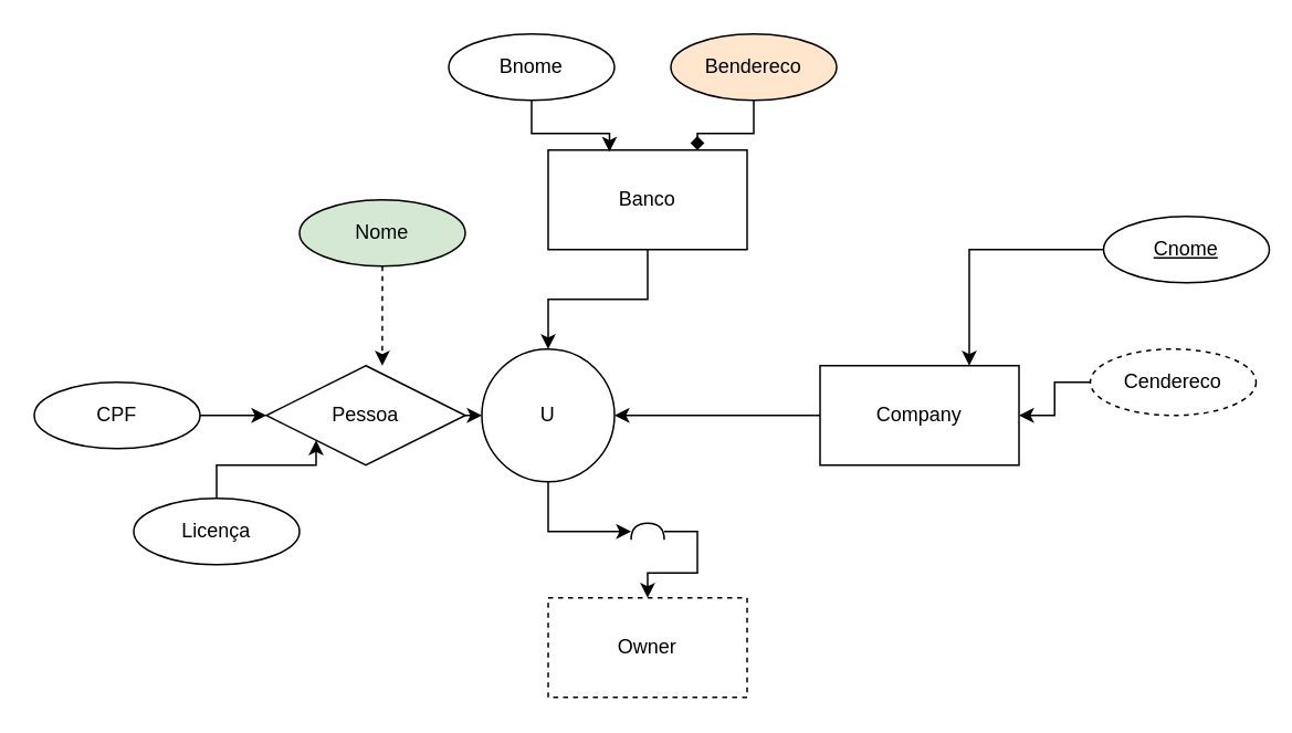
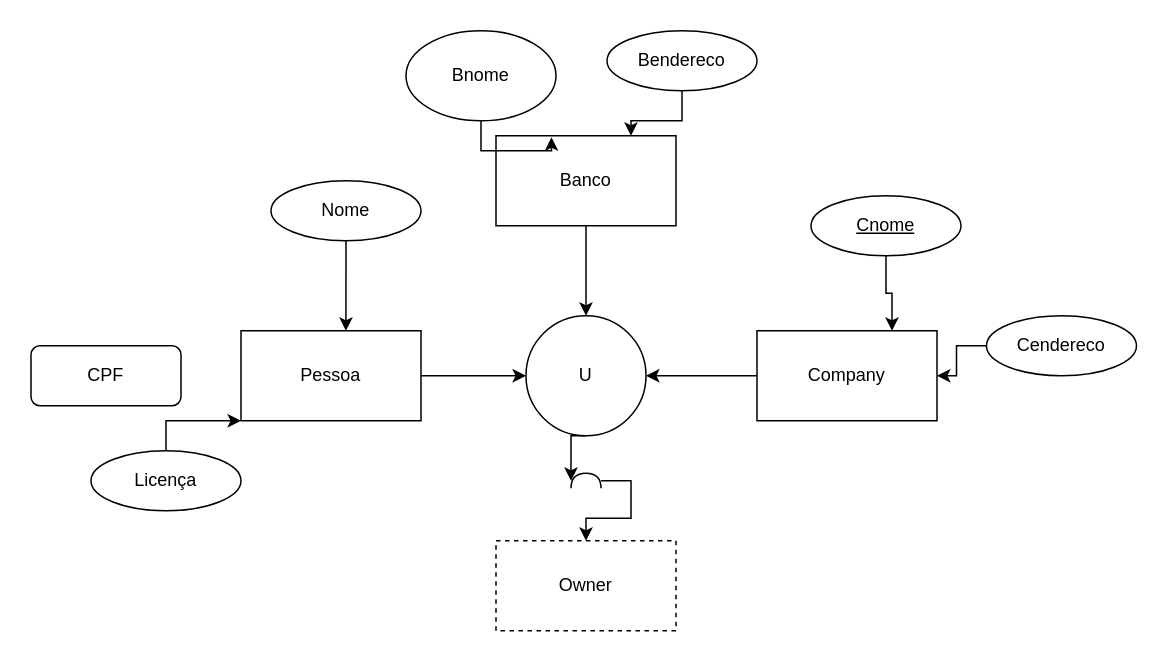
  <mxCell id="0" />
  <mxCell id="1" parent="0" />
  <mxCell id="2" style="edgeStyle=orthogonalEdgeStyle;rounded=0;orthogonalLoop=1;jettySize=auto;html=1;exitX=1;exitY=0.5;exitDx=0;exitDy=0;entryX=0;entryY=0.5;entryDx=0;entryDy=0;" edge="1" parent="1" source="3" target="9"><mxGeometry relative="1" as="geometry" /></mxCell>
- <mxCell id="3" value="Pessoa" style="rhombus;whiteSpace=wrap;html=1;" vertex="1" parent="1"><mxGeometry x="160" y="220" width="120" height="60" as="geometry" /></mxCell>
+ <mxCell id="3" value="Pessoa" style="rounded=0;whiteSpace=wrap;html=1;" vertex="1" parent="1"><mxGeometry x="160" y="220" width="120" height="60" as="geometry" /></mxCell>
  <mxCell id="4" style="edgeStyle=orthogonalEdgeStyle;rounded=0;orthogonalLoop=1;jettySize=auto;html=1;exitX=0.5;exitY=1;exitDx=0;exitDy=0;entryX=0.5;entryY=0;entryDx=0;entryDy=0;" edge="1" parent="1" source="5" target="9"><mxGeometry relative="1" as="geometry" /></mxCell>
  <mxCell id="5" value="Banco" style="rounded=0;whiteSpace=wrap;html=1;" vertex="1" parent="1"><mxGeometry x="330" y="90" width="120" height="60" as="geometry" /></mxCell>
  <mxCell id="6" style="edgeStyle=orthogonalEdgeStyle;rounded=0;orthogonalLoop=1;jettySize=auto;html=1;exitX=0;exitY=0.5;exitDx=0;exitDy=0;entryX=1;entryY=0.5;entryDx=0;entryDy=0;" edge="1" parent="1" source="7" target="9"><mxGeometry relative="1" as="geometry" /></mxCell>
- <mxCell id="7" value="Company" style="rounded=0;whiteSpace=wrap;html=1;" vertex="1" parent="1"><mxGeometry x="494" y="220" width="120" height="60" as="geometry" /></mxCell>
+ <mxCell id="7" value="Company" style="rounded=0;whiteSpace=wrap;html=1;" vertex="1" parent="1"><mxGeometry x="504" y="220" width="120" height="60" as="geometry" /></mxCell>
  <mxCell id="8" style="edgeStyle=orthogonalEdgeStyle;rounded=0;orthogonalLoop=1;jettySize=auto;html=1;exitX=0.5;exitY=1;exitDx=0;exitDy=0;entryX=0.5;entryY=0;entryDx=0;entryDy=0;" edge="1" parent="1" source="27" target="10"><mxGeometry relative="1" as="geometry" /></mxCell>
- <mxCell id="9" value="U" style="ellipse;whiteSpace=wrap;html=1;aspect=fixed;" vertex="1" parent="1"><mxGeometry x="290" y="210" width="80" height="80" as="geometry" /></mxCell>
+ <mxCell id="9" value="U" style="ellipse;whiteSpace=wrap;html=1;aspect=fixed;" vertex="1" parent="1"><mxGeometry x="350" y="210" width="80" height="80" as="geometry" /></mxCell>
  <mxCell id="10" value="Owner" style="rounded=0;whiteSpace=wrap;html=1;dashed=1;" vertex="1" parent="1"><mxGeometry x="330" y="360" width="120" height="60" as="geometry" /></mxCell>
  <mxCell id="11" style="edgeStyle=orthogonalEdgeStyle;rounded=0;orthogonalLoop=1;jettySize=auto;html=1;entryX=0;entryY=1;entryDx=0;entryDy=0;" edge="1" parent="1" source="12" target="3"><mxGeometry relative="1" as="geometry" /></mxCell>
- <mxCell id="12" value="Licença" style="ellipse;whiteSpace=wrap;html=1;align=center;" vertex="1" parent="1"><mxGeometry x="80" y="300" width="100" height="40" as="geometry" /></mxCell>
- <mxCell id="13" style="edgeStyle=orthogonalEdgeStyle;rounded=0;orthogonalLoop=1;jettySize=auto;html=1;entryX=0;entryY=0.5;entryDx=0;entryDy=0;" edge="1" parent="1" source="14" target="3"><mxGeometry relative="1" as="geometry" /></mxCell>
- <mxCell id="14" value="CPF" style="ellipse;whiteSpace=wrap;html=1;align=center;" vertex="1" parent="1"><mxGeometry x="20" y="230" width="100" height="40" as="geometry" /></mxCell>
- <mxCell id="15" value="Nome" style="ellipse;whiteSpace=wrap;html=1;align=center;fillColor=#d5e8d4;" vertex="1" parent="1"><mxGeometry x="180" y="120" width="100" height="40" as="geometry" /></mxCell>
- <mxCell id="16" style="edgeStyle=orthogonalEdgeStyle;rounded=0;orthogonalLoop=1;jettySize=auto;html=1;entryX=0.583;entryY=0;entryDx=0;entryDy=0;entryPerimeter=0;dashed=1;" edge="1" parent="1" source="15" target="3"><mxGeometry relative="1" as="geometry" /></mxCell>
- <mxCell id="17" value="Bnome" style="ellipse;whiteSpace=wrap;html=1;align=center;" vertex="1" parent="1"><mxGeometry x="270" y="20" width="100" height="40" as="geometry" /></mxCell>
- <mxCell id="18" style="edgeStyle=orthogonalEdgeStyle;rounded=0;orthogonalLoop=1;jettySize=auto;html=1;entryX=0.75;entryY=0;entryDx=0;entryDy=0;endArrow=diamond;" edge="1" parent="1" source="19" target="5"><mxGeometry relative="1" as="geometry" /></mxCell>
- <mxCell id="19" value="Bendereco" style="ellipse;whiteSpace=wrap;html=1;align=center;fillColor=#ffe6cc;" vertex="1" parent="1"><mxGeometry x="404" y="20" width="100" height="40" as="geometry" /></mxCell>
+ <mxCell id="12" value="Licença" style="ellipse;whiteSpace=wrap;html=1;align=center;" vertex="1" parent="1"><mxGeometry x="60" y="300" width="100" height="40" as="geometry" /></mxCell>
+ <mxCell id="14" value="CPF" style="whiteSpace=wrap;html=1;align=center;rounded=1;" vertex="1" parent="1"><mxGeometry x="20" y="230" width="100" height="40" as="geometry" /></mxCell>
+ <mxCell id="15" value="Nome" style="ellipse;whiteSpace=wrap;html=1;align=center;" vertex="1" parent="1"><mxGeometry x="180" y="120" width="100" height="40" as="geometry" /></mxCell>
+ <mxCell id="16" style="edgeStyle=orthogonalEdgeStyle;rounded=0;orthogonalLoop=1;jettySize=auto;html=1;entryX=0.583;entryY=0;entryDx=0;entryDy=0;entryPerimeter=0;" edge="1" parent="1" source="15" target="3"><mxGeometry relative="1" as="geometry" /></mxCell>
+ <mxCell id="17" value="Bnome" style="ellipse;whiteSpace=wrap;html=1;align=center;" vertex="1" parent="1"><mxGeometry x="270" y="20" width="100" height="60" as="geometry" /></mxCell>
+ <mxCell id="18" style="edgeStyle=orthogonalEdgeStyle;rounded=0;orthogonalLoop=1;jettySize=auto;html=1;entryX=0.75;entryY=0;entryDx=0;entryDy=0;" edge="1" parent="1" source="19" target="5"><mxGeometry relative="1" as="geometry" /></mxCell>
+ <mxCell id="19" value="Bendereco" style="ellipse;whiteSpace=wrap;html=1;align=center;" vertex="1" parent="1"><mxGeometry x="404" y="20" width="100" height="40" as="geometry" /></mxCell>
  <mxCell id="20" style="edgeStyle=orthogonalEdgeStyle;rounded=0;orthogonalLoop=1;jettySize=auto;html=1;entryX=0.308;entryY=0.017;entryDx=0;entryDy=0;entryPerimeter=0;" edge="1" parent="1" source="17" target="5"><mxGeometry relative="1" as="geometry" /></mxCell>
  <mxCell id="21" style="edgeStyle=orthogonalEdgeStyle;rounded=0;orthogonalLoop=1;jettySize=auto;html=1;entryX=0.75;entryY=0;entryDx=0;entryDy=0;" edge="1" parent="1" source="22" target="7"><mxGeometry relative="1" as="geometry" /></mxCell>
- <mxCell id="22" value="Cnome" style="ellipse;whiteSpace=wrap;html=1;align=center;fontStyle=4;" vertex="1" parent="1"><mxGeometry x="665" y="130" width="100" height="40" as="geometry" /></mxCell>
+ <mxCell id="22" value="Cnome" style="ellipse;whiteSpace=wrap;html=1;align=center;fontStyle=4;" vertex="1" parent="1"><mxGeometry x="540" y="130" width="100" height="40" as="geometry" /></mxCell>
  <mxCell id="23" style="edgeStyle=orthogonalEdgeStyle;rounded=0;orthogonalLoop=1;jettySize=auto;html=1;entryX=1;entryY=0.5;entryDx=0;entryDy=0;" edge="1" parent="1" source="24" target="7"><mxGeometry relative="1" as="geometry" /></mxCell>
- <mxCell id="24" value="Cendereco" style="ellipse;whiteSpace=wrap;html=1;align=center;dashed=1;" vertex="1" parent="1"><mxGeometry x="657" y="210" width="100" height="40" as="geometry" /></mxCell>
+ <mxCell id="24" value="Cendereco" style="ellipse;whiteSpace=wrap;html=1;align=center;" vertex="1" parent="1"><mxGeometry x="657" y="210" width="100" height="40" as="geometry" /></mxCell>
  <mxCell id="25" value="" style="ellipse;whiteSpace=wrap;html=1;align=center;aspect=fixed;fillColor=none;strokeColor=none;resizable=0;perimeter=centerPerimeter;rotatable=0;allowArrows=0;points=[];outlineConnect=1;" vertex="1" parent="1"><mxGeometry x="440" y="140" width="10" height="10" as="geometry" /></mxCell>
  <mxCell id="26" value="" style="edgeStyle=orthogonalEdgeStyle;rounded=0;orthogonalLoop=1;jettySize=auto;html=1;exitX=0.5;exitY=1;exitDx=0;exitDy=0;entryX=0.5;entryY=0;entryDx=0;entryDy=0;" edge="1" parent="1" source="9" target="27"><mxGeometry relative="1" as="geometry"><mxPoint x="390" y="290" as="sourcePoint" /><mxPoint x="390" y="360" as="targetPoint" /></mxGeometry></mxCell>
  <mxCell id="27" value="" style="shape=requiredInterface;html=1;verticalLabelPosition=bottom;sketch=0;rotation=-90;" vertex="1" parent="1"><mxGeometry x="385" y="310" width="10" height="20" as="geometry" /></mxCell>
